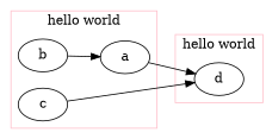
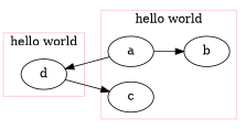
  digraph {
    rankdir=LR
    d
    a
    b
    c
    subgraph cluster_1 {
      color=pink
      label="hello world"
      d
    }
    subgraph cluster_2 {
      color=pink
      label="hello world"
      a
      b
      c
    }
    a -> d
-   b -> a
-   c -> d
+   a -> b
+   d -> c
  }
